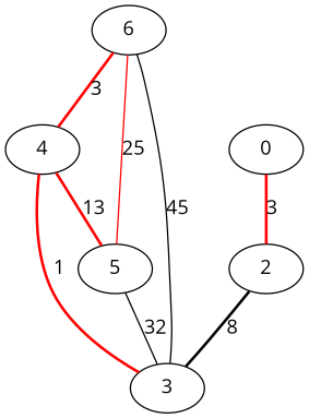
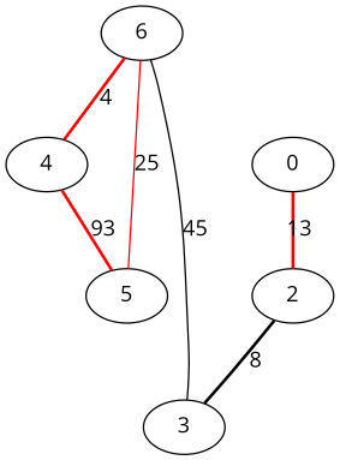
  graph {
    fontname="Open Sans"
    node [fontname="Open Sans"]
    edge [color=red fontname="Open Sans" style=bold]
    4
    3
    5
    0
    2
    6
-   4 -- 3 [label=1]
-   4 -- 5 [label=13]
-   5 -- 3 [label=32 color="" style=""]
-   0 -- 2 [label=3]
+   4 -- 5 [label=93]
+   0 -- 2 [label=13]
    2 -- 3 [color=black label=8]
-   6 -- 4 [label=3]
+   6 -- 4 [label=4]
    6 -- 3 [label=45 color="" style=""]
    6 -- 5 [label=25 style=""]
  }
